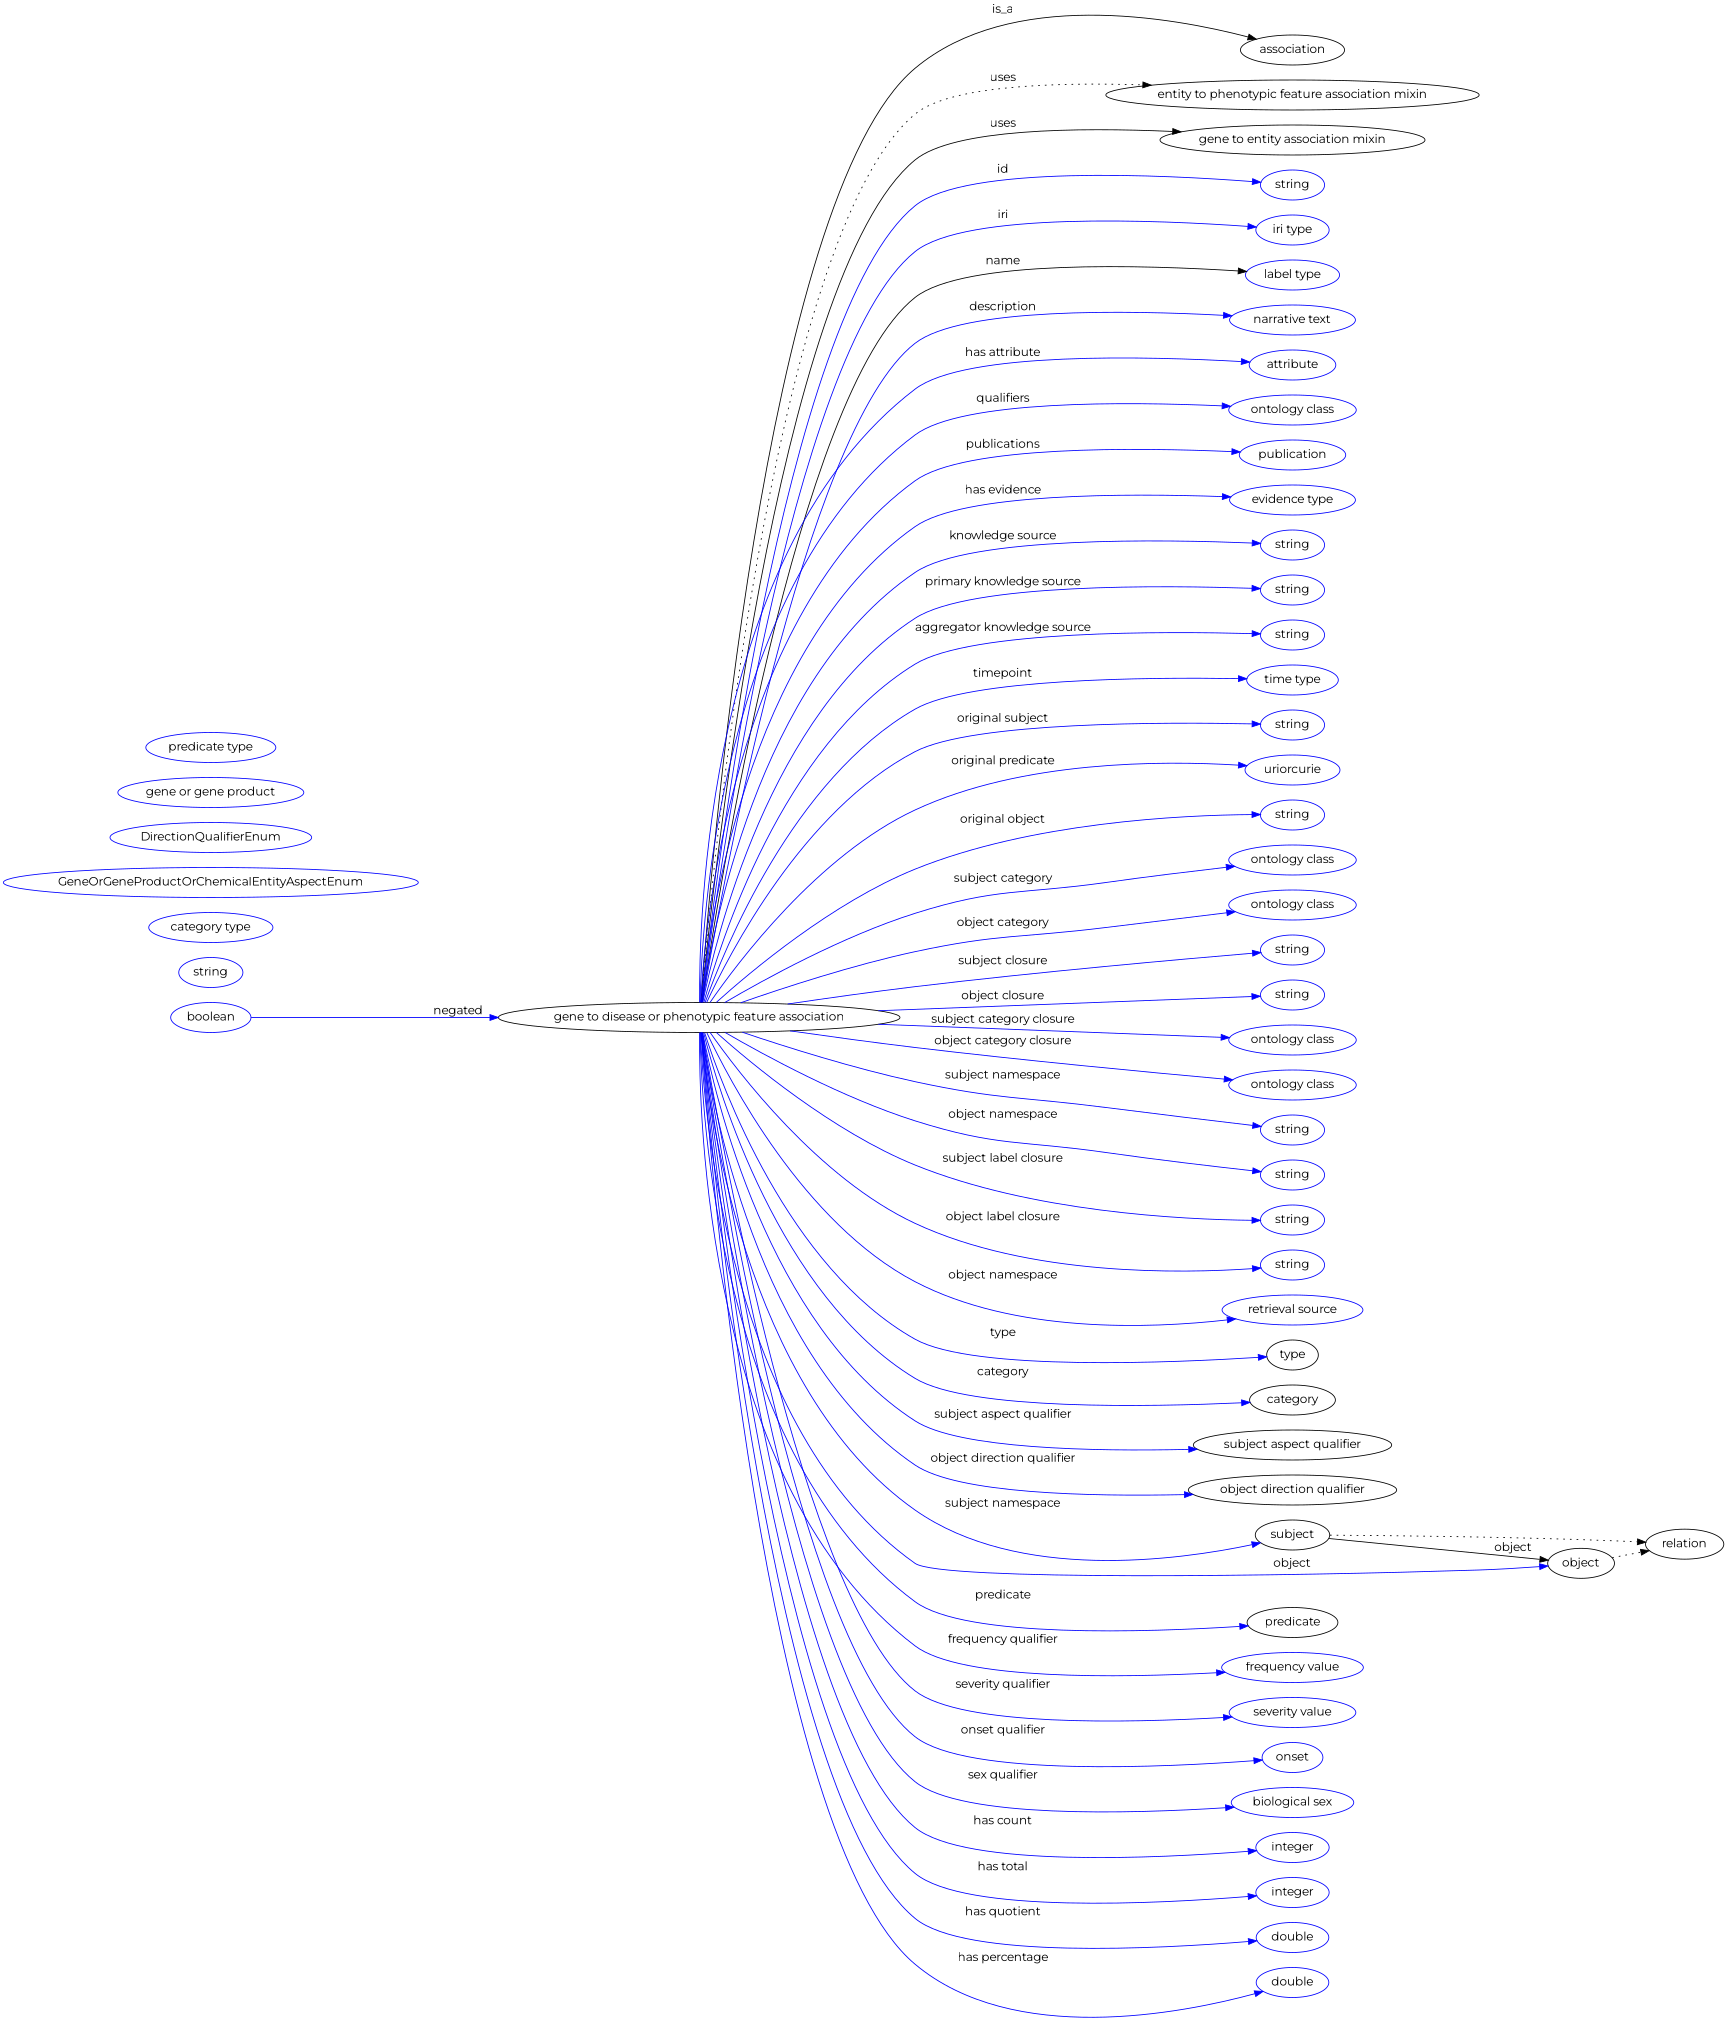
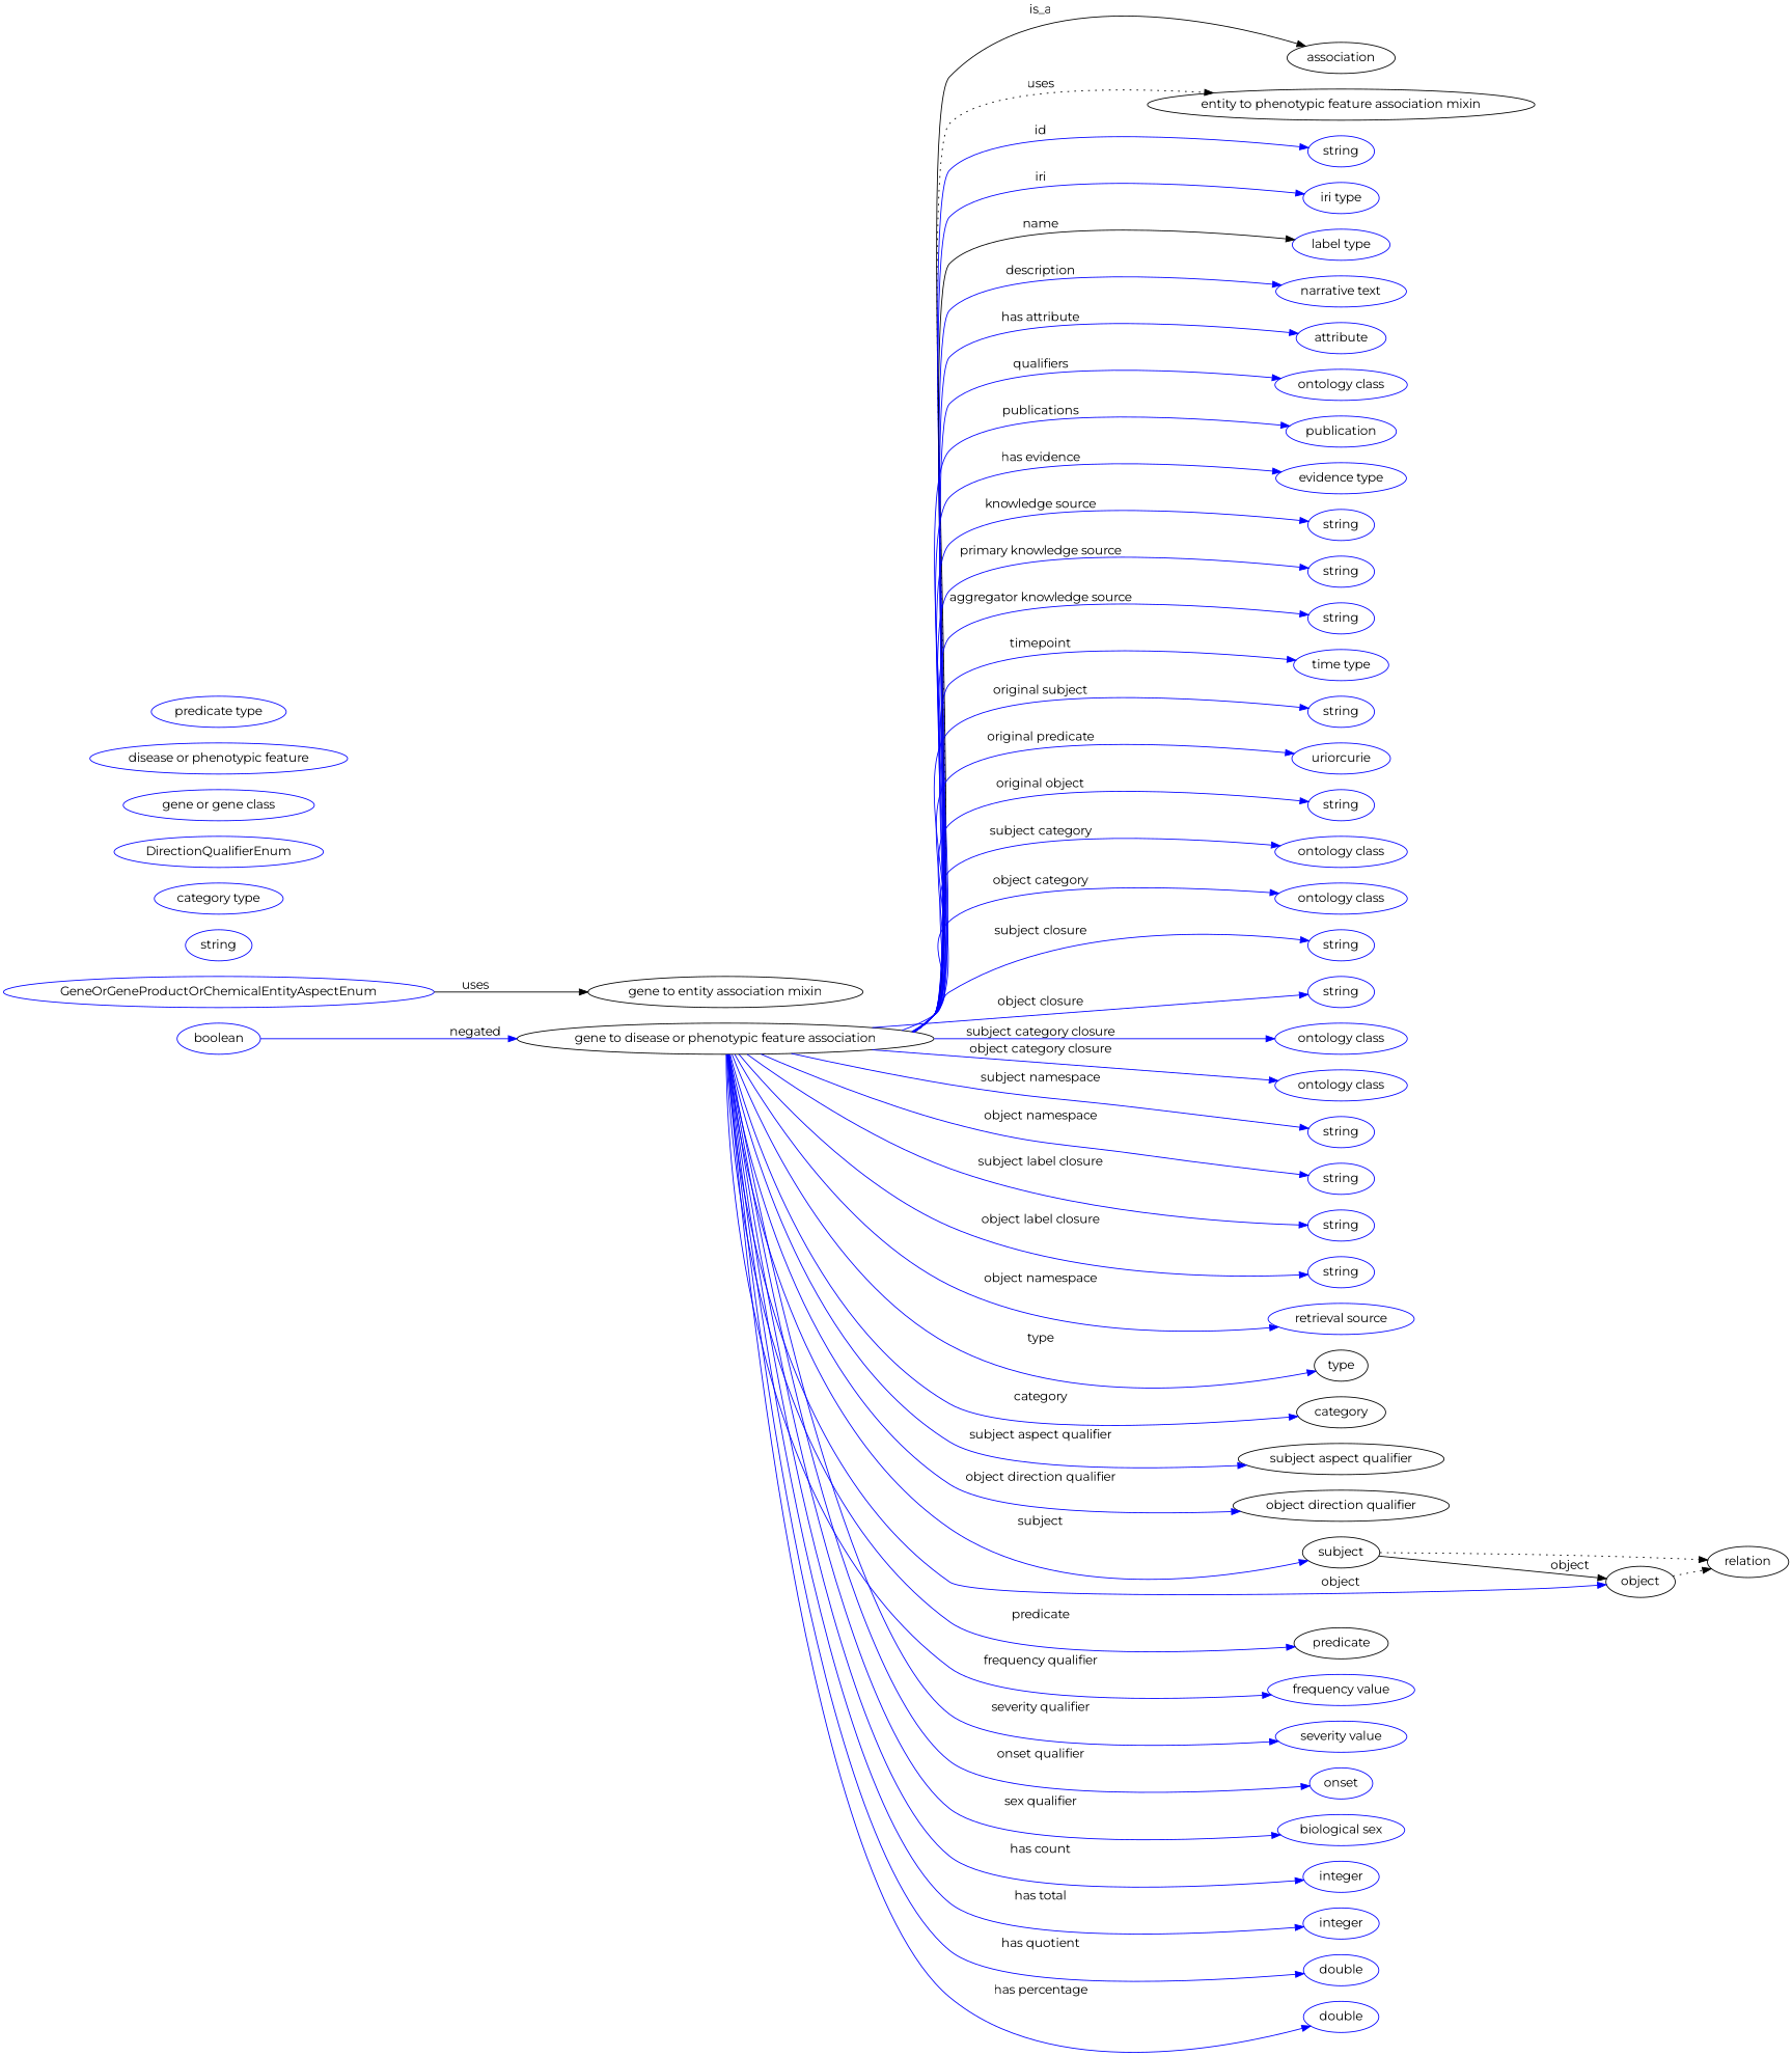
  digraph {
    fontname=Montserrat
    rankdir=LR
    node [fontname=Montserrat color=blue]
    edge [fontname=Montserrat style=solid color=blue]
    n1 [height=0.5 label="gene to disease or phenotypic feature association" width=6.698 color=""]
    association [height=0.5 width=1.7332 color=""]
    "entity to phenotypic feature association mixin" [height=0.5 width=6.2286 color=""]
    "gene to entity association mixin" [height=0.5 width=4.4232 color=""]
    n5 [height=0.5 label=string width=1.0652]
    n6 [height=0.5 label="iri type" width=1.2277]
    n7 [height=0.5 label="label type" width=1.5707]
    n8 [height=0.5 label="narrative text" width=2.0943]
    n9 [height=0.5 label=attribute width=1.4443]
    n10 [height=0.5 label="ontology class" width=2.1304]
    n11 [height=0.5 label=publication width=1.7332]
    n12 [height=0.5 label="evidence type" width=2.0943]
    n13 [height=0.5 label=string width=1.0652]
    n14 [height=0.5 label=string width=1.0652]
    n15 [height=0.5 label=string width=1.0652]
    n16 [height=0.5 label="time type" width=1.5346]
    n17 [height=0.5 label=string width=1.0652]
    n18 [height=0.5 label=uriorcurie width=1.5887]
    n19 [height=0.5 label=string width=1.0652]
    n20 [height=0.5 label="ontology class" width=2.1304]
    n21 [height=0.5 label="ontology class" width=2.1304]
    n22 [height=0.5 label=string width=1.0652]
    n23 [height=0.5 label=string width=1.0652]
    n24 [height=0.5 label="ontology class" width=2.1304]
    n25 [height=0.5 label="ontology class" width=2.1304]
    n26 [height=0.5 label=string width=1.0652]
    n27 [height=0.5 label=string width=1.0652]
    n28 [height=0.5 label=string width=1.0652]
    n29 [height=0.5 label=string width=1.0652]
    n30 [height=0.5 label="retrieval source" width=2.347]
    type [height=0.5 width=0.86659 color=""]
    category [height=0.5 width=1.4263 color=""]
    "subject aspect qualifier" [height=0.5 width=3.3039 color=""]
    "object direction qualifier" [height=0.5 width=3.4664 color=""]
    subject [height=0.5 width=1.2277 color=""]
    object [height=0.5 width=1.0832 color=""]
    predicate [height=0.5 width=1.5165 color=""]
    n38 [height=0.5 label="frequency value" width=2.3651]
    n39 [height=0.5 label="severity value" width=2.1123]
    n40 [height=0.5 label=onset width=1.011]
    n41 [height=0.5 label="biological sex" width=2.0401]
    n42 [height=0.5 label=integer width=1.2277]
    n43 [height=0.5 label=integer width=1.2277]
    n44 [height=0.5 label=double width=1.1735]
    n45 [height=0.5 label=double width=1.1735]
    n46 [height=0.5 label=boolean width=1.2999]
    relation [height=0.5 width=1.2999 color=""]
    n48 [height=0.5 label=string width=1.0652]
    n49 [height=0.5 label="category type" width=2.0762]
    n50 [height=0.5 label=GeneOrGeneProductOrChemicalEntityAspectEnum width=6.9147]
    n51 [height=0.5 label=DirectionQualifierEnum width=3.358]
-   n52 [height=0.5 label="gene or gene product" width=3.0692]
+   n52 [height=0.5 label="gene or gene class" width=3.0692]
+   n53 [height=0.5 label="disease or phenotypic feature" width=4.1344]
    n54 [height=0.5 label="predicate type" width=2.1665]
    n1 -> association [label=is_a style="" color=""]
    n1 -> "entity to phenotypic feature association mixin" [label=uses style=dotted color=""]
-   n1 -> "gene to entity association mixin" [label=uses style="" color=""]
+   n50 -> "gene to entity association mixin" [label=uses style="" color=""]
    n1 -> n5 [label=id]
    n1 -> n6 [label=iri]
    n1 -> n7 [color=black label=name]
    n1 -> n8 [label=description]
    n1 -> n9 [label="has attribute"]
    n1 -> n10 [label=qualifiers]
    n1 -> n11 [label=publications]
    n1 -> n12 [label="has evidence"]
    n1 -> n13 [label="knowledge source"]
    n1 -> n14 [label="primary knowledge source"]
    n1 -> n15 [label="aggregator knowledge source"]
    n1 -> n16 [label=timepoint]
    n1 -> n17 [label="original subject"]
    n1 -> n18 [label="original predicate"]
    n1 -> n19 [label="original object"]
    n1 -> n20 [label="subject category"]
    n1 -> n21 [label="object category"]
    n1 -> n22 [label="subject closure"]
    n1 -> n23 [label="object closure"]
    n1 -> n24 [label="subject category closure"]
    n1 -> n25 [label="object category closure"]
    n1 -> n26 [label="subject namespace"]
    n1 -> n27 [label="object namespace"]
    n1 -> n28 [label="subject label closure"]
    n1 -> n29 [label="object label closure"]
    n1 -> n30 [label="object namespace"]
    n1 -> type [label=type]
    n1 -> category [label=category]
    n1 -> "subject aspect qualifier" [label="subject aspect qualifier"]
    n1 -> "object direction qualifier" [label="object direction qualifier"]
-   n1 -> subject [label="subject namespace"]
+   n1 -> subject [label=subject]
    n1 -> object [label=object]
    n1 -> predicate [label=predicate]
    n1 -> n38 [label="frequency qualifier"]
    n1 -> n39 [label="severity qualifier"]
    n1 -> n40 [label="onset qualifier"]
    n1 -> n41 [label="sex qualifier"]
    n1 -> n42 [label="has count"]
    n1 -> n43 [label="has total"]
    n1 -> n44 [label="has quotient"]
    n1 -> n45 [label="has percentage"]
    subject -> object [label=object style="" color=""]
    subject -> relation [style=dotted color=""]
    object -> relation [style=dotted color=""]
    n46 -> n1 [label=negated]
  }
